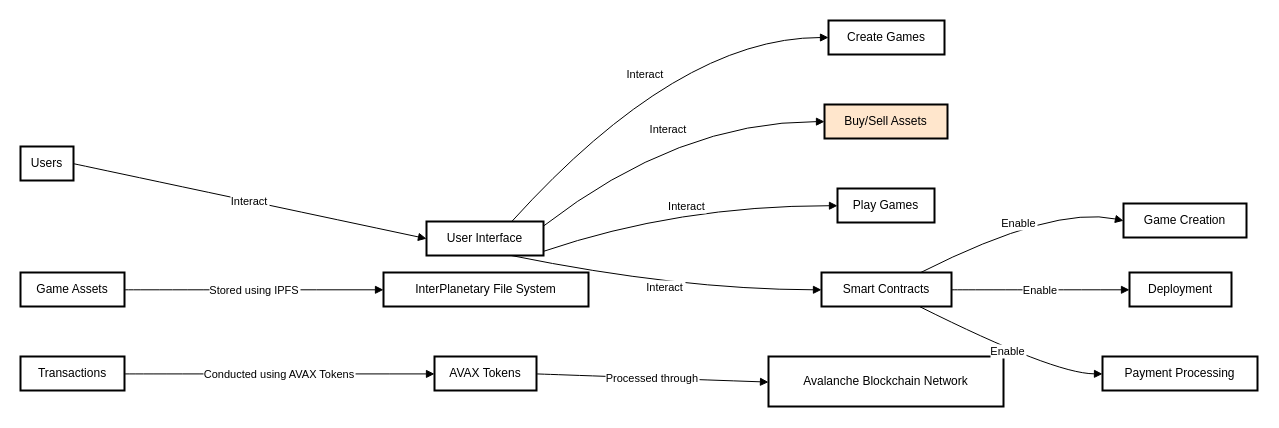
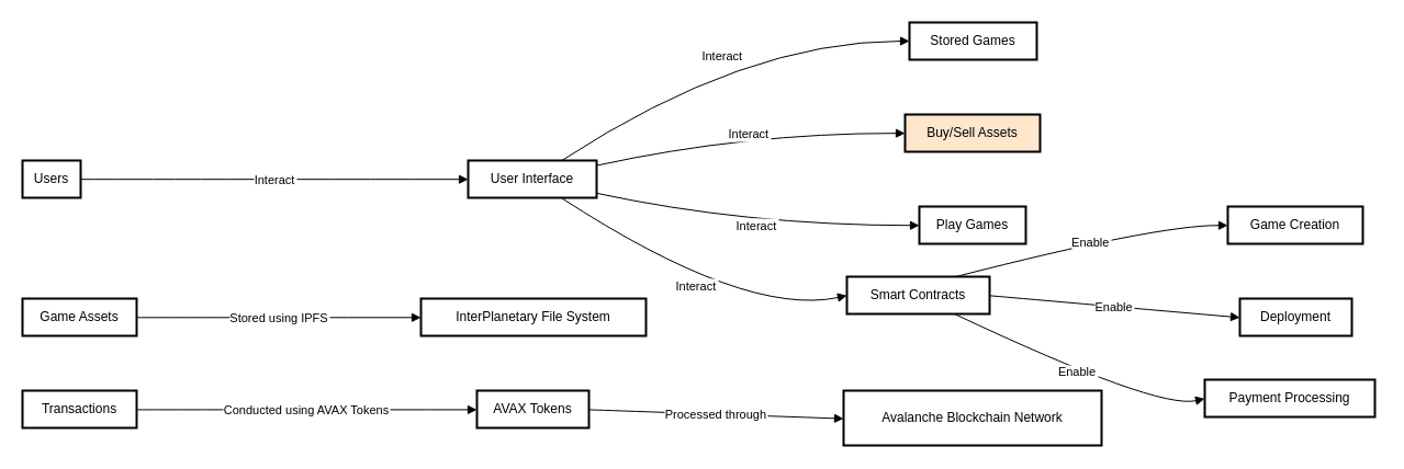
  <mxCell id="0" />
  <mxCell id="1" parent="0" />
  <mxCell id="2" value="Users" style="whiteSpace=wrap;strokeWidth=2;" parent="1" vertex="1"><mxGeometry y="146" width="53" height="34" as="geometry" x="20" /></mxCell>
- <mxCell id="3" value="User Interface" style="whiteSpace=wrap;strokeWidth=2;" parent="1" vertex="1"><mxGeometry x="426" y="221" width="117" height="34" as="geometry" /></mxCell>
- <mxCell id="4" value="Create Games" style="whiteSpace=wrap;strokeWidth=2;" parent="1" vertex="1"><mxGeometry x="828" width="116" height="34" as="geometry" y="20" /></mxCell>
+ <mxCell id="3" value="User Interface" style="whiteSpace=wrap;strokeWidth=2;" parent="1" vertex="1"><mxGeometry x="426" y="146" width="117" height="34" as="geometry" /></mxCell>
+ <mxCell id="4" value="Stored Games" style="whiteSpace=wrap;strokeWidth=2;" parent="1" vertex="1"><mxGeometry x="828" width="116" height="34" as="geometry" y="20" /></mxCell>
  <mxCell id="5" value="Buy/Sell Assets" style="whiteSpace=wrap;strokeWidth=2;fillColor=#ffe6cc;" parent="1" vertex="1"><mxGeometry x="824" y="104" width="123" height="34" as="geometry" /></mxCell>
  <mxCell id="6" value="Play Games" style="whiteSpace=wrap;strokeWidth=2;" parent="1" vertex="1"><mxGeometry x="837" y="188" width="97" height="34" as="geometry" /></mxCell>
  <mxCell id="7" value="Avalanche Blockchain Network" style="whiteSpace=wrap;strokeWidth=2;" parent="1" vertex="1"><mxGeometry x="768" y="356" width="235" height="50" as="geometry" /></mxCell>
- <mxCell id="8" value="Smart Contracts" style="whiteSpace=wrap;strokeWidth=2;" parent="1" vertex="1"><mxGeometry x="821" y="272" width="130" height="34" as="geometry" /></mxCell>
- <mxCell id="9" value="Game Creation" style="whiteSpace=wrap;strokeWidth=2;" parent="1" vertex="1"><mxGeometry x="1123" y="203" width="123" height="34" as="geometry" /></mxCell>
+ <mxCell id="8" value="Smart Contracts" style="whiteSpace=wrap;strokeWidth=2;" parent="1" vertex="1"><mxGeometry x="771" y="252" width="130" height="34" as="geometry" /></mxCell>
+ <mxCell id="9" value="Game Creation" style="whiteSpace=wrap;strokeWidth=2;" parent="1" vertex="1"><mxGeometry x="1118" y="188" width="123" height="34" as="geometry" /></mxCell>
  <mxCell id="10" value="Deployment" style="whiteSpace=wrap;strokeWidth=2;" parent="1" vertex="1"><mxGeometry x="1129" y="272" width="102" height="34" as="geometry" /></mxCell>
- <mxCell id="11" value="Payment Processing" style="whiteSpace=wrap;strokeWidth=2;" parent="1" vertex="1"><mxGeometry x="1102" y="356" width="155" height="34" as="geometry" /></mxCell>
+ <mxCell id="11" value="Payment Processing" style="whiteSpace=wrap;strokeWidth=2;" parent="1" vertex="1"><mxGeometry x="1097" y="346" width="155" height="34" as="geometry" /></mxCell>
  <mxCell id="12" value="Game Assets" style="whiteSpace=wrap;strokeWidth=2;" parent="1" vertex="1"><mxGeometry y="272" width="104" height="34" as="geometry" x="20" /></mxCell>
  <mxCell id="13" value="InterPlanetary File System" style="whiteSpace=wrap;strokeWidth=2;" parent="1" vertex="1"><mxGeometry x="383" y="272" width="205" height="34" as="geometry" /></mxCell>
  <mxCell id="14" value="Transactions" style="whiteSpace=wrap;strokeWidth=2;" parent="1" vertex="1"><mxGeometry y="356" width="104" height="34" as="geometry" x="20" /></mxCell>
  <mxCell id="15" value="AVAX Tokens" style="whiteSpace=wrap;strokeWidth=2;" parent="1" vertex="1"><mxGeometry x="434" y="356" width="102" height="34" as="geometry" /></mxCell>
  <mxCell id="16" value="Interact" style="curved=1;startArrow=none;endArrow=block;exitX=0.996;exitY=0.505;entryX=0.003;entryY=0.505;" parent="1" source="2" target="3" edge="1"><mxGeometry relative="1" as="geometry"><Array as="points" /></mxGeometry></mxCell>
  <mxCell id="17" value="Interact" style="curved=1;startArrow=none;endArrow=block;exitX=0.727;exitY=0.004;entryX=0.001;entryY=0.501;" parent="1" source="3" target="4" edge="1"><mxGeometry relative="1" as="geometry"><Array as="points"><mxPoint x="678" y="37" /></Array></mxGeometry></mxCell>
  <mxCell id="18" value="Interact" style="curved=1;startArrow=none;endArrow=block;exitX=1.006;exitY=0.129;entryX=0.004;entryY=0.504;" parent="1" source="3" target="5" edge="1"><mxGeometry relative="1" as="geometry"><Array as="points"><mxPoint x="678" y="121" /></Array></mxGeometry></mxCell>
  <mxCell id="19" value="Interact" style="curved=1;startArrow=none;endArrow=block;exitX=1.006;exitY=0.882;entryX=0.001;entryY=0.507;" parent="1" source="3" target="6" edge="1"><mxGeometry relative="1" as="geometry"><Array as="points"><mxPoint x="678" y="205" /></Array></mxGeometry></mxCell>
  <mxCell id="20" value="Interact" style="curved=1;startArrow=none;endArrow=block;exitX=0.727;exitY=1.007;entryX=-0.003;entryY=0.509;" parent="1" source="3" target="8" edge="1"><mxGeometry relative="1" as="geometry"><Array as="points"><mxPoint x="678" y="289" /></Array></mxGeometry></mxCell>
  <mxCell id="21" value="Enable" style="curved=1;startArrow=none;endArrow=block;exitX=0.759;exitY=0.008;entryX=0.004;entryY=0.507;" parent="1" source="8" target="9" edge="1"><mxGeometry relative="1" as="geometry"><Array as="points"><mxPoint x="1053" y="205" /></Array></mxGeometry></mxCell>
  <mxCell id="22" value="Enable" style="curved=1;startArrow=none;endArrow=block;exitX=1.0;exitY=0.509;entryX=-0.001;entryY=0.509;" parent="1" source="8" target="10" edge="1"><mxGeometry relative="1" as="geometry"><Array as="points" /></mxGeometry></mxCell>
  <mxCell id="23" value="Enable" style="curved=1;startArrow=none;endArrow=block;exitX=0.759;exitY=1.011;entryX=0.0;entryY=0.512;" parent="1" source="8" target="11" edge="1"><mxGeometry relative="1" as="geometry"><Array as="points"><mxPoint x="1053" y="373" /></Array></mxGeometry></mxCell>
  <mxCell id="24" value="Stored using IPFS" style="curved=1;startArrow=none;endArrow=block;exitX=1.002;exitY=0.509;entryX=-0.002;entryY=0.509;" parent="1" source="12" target="13" edge="1"><mxGeometry relative="1" as="geometry"><Array as="points" /></mxGeometry></mxCell>
  <mxCell id="25" value="Conducted using AVAX Tokens" style="curved=1;startArrow=none;endArrow=block;exitX=1.003;exitY=0.512;entryX=-0.002;entryY=0.512;" parent="1" source="14" target="15" edge="1"><mxGeometry relative="1" as="geometry"><Array as="points" /></mxGeometry></mxCell>
  <mxCell id="26" value="Processed through" style="curved=1;startArrow=none;endArrow=block;exitX=1.003;exitY=0.512;entryX=0.001;entryY=0.512;" parent="1" source="15" target="7" edge="1"><mxGeometry relative="1" as="geometry"><Array as="points" /></mxGeometry></mxCell>
